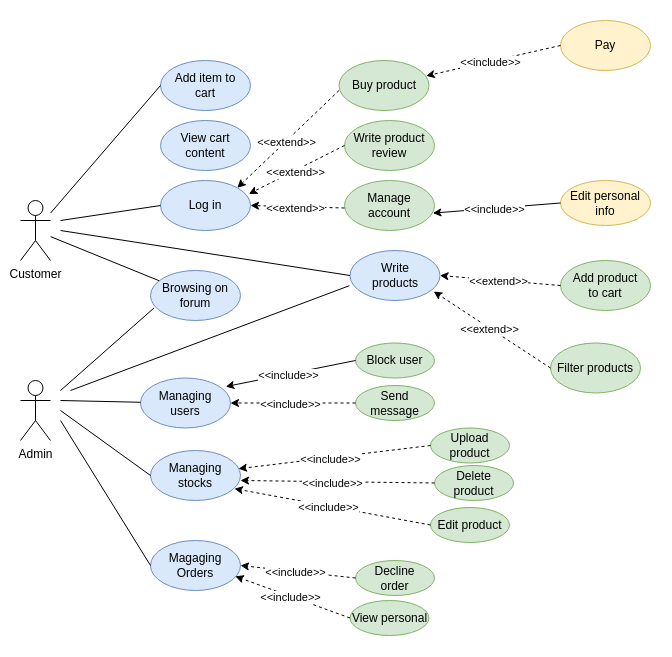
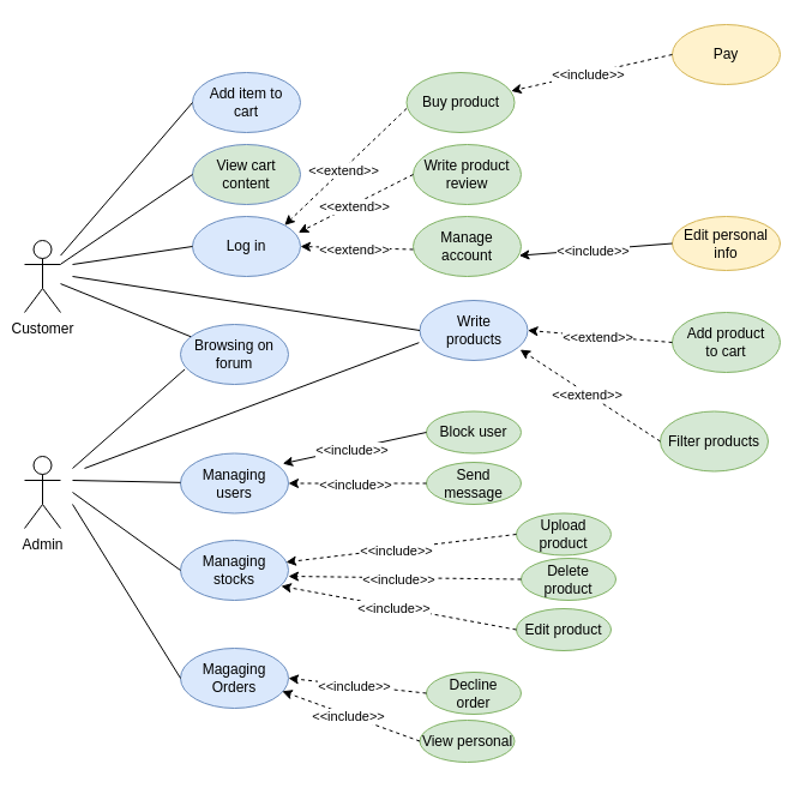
  <mxCell id="0" />
  <mxCell id="1" parent="0" />
  <mxCell id="2" value="Customer" style="shape=umlActor;verticalLabelPosition=bottom;verticalAlign=top;html=1;outlineConnect=0;" parent="1" vertex="1"><mxGeometry x="20" y="200" width="30" height="60" as="geometry" /></mxCell>
  <mxCell id="3" value="Admin" style="shape=umlActor;verticalLabelPosition=bottom;verticalAlign=top;html=1;outlineConnect=0;" parent="1" vertex="1"><mxGeometry x="20" y="380" width="30" height="60" as="geometry" /></mxCell>
  <mxCell id="4" value="Buy product" style="ellipse;whiteSpace=wrap;html=1;fillColor=#d5e8d4;strokeColor=#82b366;" parent="1" vertex="1"><mxGeometry x="338.5" y="60" width="90" height="50" as="geometry" /></mxCell>
  <mxCell id="5" value="Write product review" style="ellipse;whiteSpace=wrap;html=1;fillColor=#d5e8d4;strokeColor=#82b366;" parent="1" vertex="1"><mxGeometry x="344" y="120" width="90" height="50" as="geometry" /></mxCell>
- <mxCell id="6" value="Managing&lt;br&gt;users" style="ellipse;whiteSpace=wrap;html=1;fillColor=#dae8fc;strokeColor=#6c8ebf;" parent="1" vertex="1"><mxGeometry x="140" y="377.5" width="90" height="50" as="geometry" /></mxCell>
+ <mxCell id="6" value="Managing&lt;br&gt;users" style="ellipse;whiteSpace=wrap;html=1;fillColor=#dae8fc;strokeColor=#6c8ebf;" parent="1" vertex="1"><mxGeometry x="150" y="377.5" width="90" height="50" as="geometry" /></mxCell>
  <mxCell id="7" value="Managing&lt;br&gt;stocks" style="ellipse;whiteSpace=wrap;html=1;fillColor=#dae8fc;strokeColor=#6c8ebf;" parent="1" vertex="1"><mxGeometry x="150" y="450" width="90" height="50" as="geometry" /></mxCell>
  <mxCell id="8" value="Magaging&lt;br&gt;Orders" style="ellipse;whiteSpace=wrap;html=1;fillColor=#dae8fc;strokeColor=#6c8ebf;" parent="1" vertex="1"><mxGeometry x="150" y="540" width="90" height="50" as="geometry" /></mxCell>
  <mxCell id="9" value="" style="endArrow=none;html=1;rounded=0;" parent="1" target="6" edge="1"><mxGeometry width="50" height="50" relative="1" as="geometry"><mxPoint x="60" y="400" as="sourcePoint" /><mxPoint x="430" y="290" as="targetPoint" /></mxGeometry></mxCell>
  <mxCell id="10" value="" style="endArrow=none;html=1;rounded=0;entryX=0;entryY=0.5;entryDx=0;entryDy=0;" parent="1" target="7" edge="1"><mxGeometry width="50" height="50" relative="1" as="geometry"><mxPoint x="60" y="410" as="sourcePoint" /><mxPoint x="430" y="290" as="targetPoint" /></mxGeometry></mxCell>
  <mxCell id="11" value="" style="endArrow=none;html=1;rounded=0;entryX=0;entryY=0.5;entryDx=0;entryDy=0;" parent="1" target="8" edge="1"><mxGeometry width="50" height="50" relative="1" as="geometry"><mxPoint x="60" y="420" as="sourcePoint" /><mxPoint x="430" y="290" as="targetPoint" /></mxGeometry></mxCell>
  <mxCell id="12" value="Log in" style="ellipse;whiteSpace=wrap;html=1;fillColor=#dae8fc;strokeColor=#6c8ebf;" parent="1" vertex="1"><mxGeometry x="160" y="180" width="90" height="50" as="geometry" /></mxCell>
  <mxCell id="13" value="" style="endArrow=none;html=1;rounded=0;entryX=0;entryY=0.5;entryDx=0;entryDy=0;" parent="1" target="12" edge="1"><mxGeometry width="50" height="50" relative="1" as="geometry"><mxPoint x="60" y="220" as="sourcePoint" /><mxPoint x="430" y="290" as="targetPoint" /></mxGeometry></mxCell>
  <mxCell id="14" value="" style="endArrow=classic;html=1;rounded=0;strokeColor=default;dashed=1;entryX=0.982;entryY=0.268;entryDx=0;entryDy=0;exitX=0;exitY=0.5;exitDx=0;exitDy=0;entryPerimeter=0;" parent="1" source="5" target="12" edge="1"><mxGeometry width="50" height="50" relative="1" as="geometry"><mxPoint x="380" y="340" as="sourcePoint" /><mxPoint x="430" y="290" as="targetPoint" /></mxGeometry></mxCell>
  <mxCell id="15" value="&amp;lt;&amp;lt;extend&amp;gt;&amp;gt;" style="edgeLabel;html=1;align=center;verticalAlign=middle;resizable=0;points=[];rotation=0;" parent="14" vertex="1" connectable="0"><mxGeometry x="0.048" y="1" relative="1" as="geometry"><mxPoint as="offset" /></mxGeometry></mxCell>
  <mxCell id="16" value="Write&lt;br&gt;products" style="ellipse;whiteSpace=wrap;html=1;fillColor=#dae8fc;strokeColor=#6c8ebf;" parent="1" vertex="1"><mxGeometry x="349.5" y="250" width="90" height="50" as="geometry" /></mxCell>
  <mxCell id="17" value="" style="endArrow=none;html=1;rounded=0;entryX=0;entryY=0.5;entryDx=0;entryDy=0;" parent="1" target="16" edge="1"><mxGeometry width="50" height="50" relative="1" as="geometry"><mxPoint x="60" y="230" as="sourcePoint" /><mxPoint x="430" y="290" as="targetPoint" /></mxGeometry></mxCell>
  <mxCell id="18" value="Manage account" style="ellipse;whiteSpace=wrap;html=1;fillColor=#d5e8d4;strokeColor=#82b366;" parent="1" vertex="1"><mxGeometry x="344" y="180" width="90" height="50" as="geometry" /></mxCell>
  <mxCell id="19" value="" style="endArrow=classic;html=1;rounded=0;strokeColor=default;dashed=1;entryX=1;entryY=0.5;entryDx=0;entryDy=0;exitX=0;exitY=0.5;exitDx=0;exitDy=0;" parent="1" target="12" edge="1"><mxGeometry width="50" height="50" relative="1" as="geometry"><mxPoint x="344" y="207.5" as="sourcePoint" /><mxPoint x="234.5" y="202.5" as="targetPoint" /></mxGeometry></mxCell>
  <mxCell id="20" value="&amp;lt;&amp;lt;extend&amp;gt;&amp;gt;" style="edgeLabel;html=1;align=center;verticalAlign=middle;resizable=0;points=[];" parent="19" vertex="1" connectable="0"><mxGeometry x="0.048" y="1" relative="1" as="geometry"><mxPoint as="offset" /></mxGeometry></mxCell>
  <mxCell id="21" value="Filter products" style="ellipse;whiteSpace=wrap;html=1;fillColor=#d5e8d4;strokeColor=#82b366;" parent="1" vertex="1"><mxGeometry x="550" y="342.5" width="90" height="50" as="geometry" /></mxCell>
  <mxCell id="22" value="" style="endArrow=classic;html=1;rounded=0;strokeColor=default;dashed=1;exitX=0;exitY=0.5;exitDx=0;exitDy=0;entryX=0.93;entryY=0.82;entryDx=0;entryDy=0;entryPerimeter=0;" parent="1" source="21" target="16" edge="1"><mxGeometry width="50" height="50" relative="1" as="geometry"><mxPoint x="313.18" y="100" as="sourcePoint" /><mxPoint x="250" y="137" as="targetPoint" /></mxGeometry></mxCell>
  <mxCell id="23" value="&amp;lt;&amp;lt;extend&amp;gt;&amp;gt;" style="edgeLabel;html=1;align=center;verticalAlign=middle;resizable=0;points=[];" parent="22" vertex="1" connectable="0"><mxGeometry x="0.048" y="1" relative="1" as="geometry"><mxPoint as="offset" /></mxGeometry></mxCell>
  <mxCell id="24" value="Browsing on forum" style="ellipse;whiteSpace=wrap;html=1;fillColor=#dae8fc;strokeColor=#6c8ebf;" parent="1" vertex="1"><mxGeometry x="150" y="270" width="90" height="50" as="geometry" /></mxCell>
  <mxCell id="25" value="" style="endArrow=none;html=1;rounded=0;" parent="1" source="2" target="24" edge="1"><mxGeometry width="50" height="50" relative="1" as="geometry"><mxPoint x="50" y="220" as="sourcePoint" /><mxPoint x="430" y="290" as="targetPoint" /></mxGeometry></mxCell>
  <mxCell id="26" value="" style="endArrow=none;html=1;rounded=0;entryX=0.04;entryY=0.748;entryDx=0;entryDy=0;entryPerimeter=0;" parent="1" target="24" edge="1"><mxGeometry width="50" height="50" relative="1" as="geometry"><mxPoint x="60" y="390" as="sourcePoint" /><mxPoint x="430" y="290" as="targetPoint" /></mxGeometry></mxCell>
  <mxCell id="27" value="Block user" style="ellipse;whiteSpace=wrap;html=1;fillColor=#d5e8d4;strokeColor=#82b366;" parent="1" vertex="1"><mxGeometry x="355" y="342.5" width="79" height="35" as="geometry" /></mxCell>
  <mxCell id="28" value="" style="endArrow=classic;html=1;rounded=0;strokeColor=default;dashed=0;entryX=0.947;entryY=0.172;entryDx=0;entryDy=0;exitX=0;exitY=0.5;exitDx=0;exitDy=0;entryPerimeter=0;" parent="1" source="27" target="6" edge="1"><mxGeometry width="50" height="50" relative="1" as="geometry"><mxPoint x="351" y="545" as="sourcePoint" /><mxPoint x="260" y="407" as="targetPoint" /></mxGeometry></mxCell>
  <mxCell id="29" value="&amp;lt;&amp;lt;include&amp;gt;&amp;gt;" style="edgeLabel;html=1;align=center;verticalAlign=middle;resizable=0;points=[];rotation=0;" parent="28" vertex="1" connectable="0"><mxGeometry x="0.048" y="1" relative="1" as="geometry"><mxPoint as="offset" /></mxGeometry></mxCell>
  <mxCell id="30" value="Send message" style="ellipse;whiteSpace=wrap;html=1;fillColor=#d5e8d4;strokeColor=#82b366;" parent="1" vertex="1"><mxGeometry x="355" y="385" width="79" height="35" as="geometry" /></mxCell>
  <mxCell id="31" value="" style="endArrow=classic;html=1;rounded=0;strokeColor=default;dashed=1;entryX=1;entryY=0.5;entryDx=0;entryDy=0;exitX=0;exitY=0.5;exitDx=0;exitDy=0;" parent="1" source="30" target="6" edge="1"><mxGeometry width="50" height="50" relative="1" as="geometry"><mxPoint x="381" y="580" as="sourcePoint" /><mxPoint x="290" y="442" as="targetPoint" /></mxGeometry></mxCell>
  <mxCell id="32" value="&amp;lt;&amp;lt;include&amp;gt;&amp;gt;" style="edgeLabel;html=1;align=center;verticalAlign=middle;resizable=0;points=[];rotation=0;" parent="31" vertex="1" connectable="0"><mxGeometry x="0.048" y="1" relative="1" as="geometry"><mxPoint as="offset" /></mxGeometry></mxCell>
  <mxCell id="33" value="Decline&lt;br&gt;order" style="ellipse;whiteSpace=wrap;html=1;fillColor=#d5e8d4;strokeColor=#82b366;" parent="1" vertex="1"><mxGeometry x="355" y="560" width="79" height="35" as="geometry" /></mxCell>
  <mxCell id="34" value="" style="endArrow=classic;html=1;rounded=0;strokeColor=default;dashed=1;entryX=1;entryY=0.5;entryDx=0;entryDy=0;exitX=0;exitY=0.5;exitDx=0;exitDy=0;" parent="1" source="33" target="8" edge="1"><mxGeometry width="50" height="50" relative="1" as="geometry"><mxPoint x="341" y="715" as="sourcePoint" /><mxPoint x="250" y="577" as="targetPoint" /></mxGeometry></mxCell>
  <mxCell id="35" value="&amp;lt;&amp;lt;include&amp;gt;&amp;gt;" style="edgeLabel;html=1;align=center;verticalAlign=middle;resizable=0;points=[];rotation=0;" parent="34" vertex="1" connectable="0"><mxGeometry x="0.048" y="1" relative="1" as="geometry"><mxPoint as="offset" /></mxGeometry></mxCell>
  <mxCell id="36" value="View personal" style="ellipse;whiteSpace=wrap;html=1;fillColor=#d5e8d4;strokeColor=#82b366;" parent="1" vertex="1"><mxGeometry x="349.5" y="600" width="79" height="35" as="geometry" /></mxCell>
  <mxCell id="37" value="" style="endArrow=classic;html=1;rounded=0;strokeColor=default;dashed=1;entryX=0.942;entryY=0.716;entryDx=0;entryDy=0;exitX=0;exitY=0.5;exitDx=0;exitDy=0;entryPerimeter=0;" parent="1" source="36" target="8" edge="1"><mxGeometry width="50" height="50" relative="1" as="geometry"><mxPoint x="376" y="755" as="sourcePoint" /><mxPoint x="285" y="617" as="targetPoint" /></mxGeometry></mxCell>
  <mxCell id="38" value="&amp;lt;&amp;lt;include&amp;gt;&amp;gt;" style="edgeLabel;html=1;align=center;verticalAlign=middle;resizable=0;points=[];rotation=0;" parent="37" vertex="1" connectable="0"><mxGeometry x="0.048" y="1" relative="1" as="geometry"><mxPoint as="offset" /></mxGeometry></mxCell>
  <mxCell id="39" value="Edit personal info" style="ellipse;whiteSpace=wrap;html=1;fillColor=#fff2cc;strokeColor=#d6b656;" parent="1" vertex="1"><mxGeometry x="560" y="180" width="90" height="45" as="geometry" /></mxCell>
  <mxCell id="40" value="" style="endArrow=classic;html=1;rounded=0;strokeColor=default;dashed=0;entryX=0.982;entryY=0.652;entryDx=0;entryDy=0;exitX=0;exitY=0.5;exitDx=0;exitDy=0;entryPerimeter=0;" parent="1" source="39" target="18" edge="1"><mxGeometry width="50" height="50" relative="1" as="geometry"><mxPoint x="558.18" y="465" as="sourcePoint" /><mxPoint x="490" y="282.678" as="targetPoint" /></mxGeometry></mxCell>
  <mxCell id="41" value="&amp;lt;&amp;lt;include&amp;gt;&amp;gt;" style="edgeLabel;html=1;align=center;verticalAlign=middle;resizable=0;points=[];rotation=0;" parent="40" vertex="1" connectable="0"><mxGeometry x="0.048" y="1" relative="1" as="geometry"><mxPoint as="offset" /></mxGeometry></mxCell>
  <mxCell id="42" value="Pay" style="ellipse;whiteSpace=wrap;html=1;fillColor=#fff2cc;strokeColor=#d6b656;" parent="1" vertex="1"><mxGeometry x="560" y="20" width="90" height="50" as="geometry" /></mxCell>
  <mxCell id="43" value="" style="endArrow=classic;html=1;rounded=0;strokeColor=default;dashed=1;exitX=0;exitY=0.5;exitDx=0;exitDy=0;entryX=0.969;entryY=0.308;entryDx=0;entryDy=0;entryPerimeter=0;" parent="1" source="42" target="4" edge="1"><mxGeometry width="50" height="50" relative="1" as="geometry"><mxPoint x="260" y="87.322" as="sourcePoint" /><mxPoint x="300" y="100" as="targetPoint" /></mxGeometry></mxCell>
  <mxCell id="44" value="&amp;lt;&amp;lt;include&amp;gt;&amp;gt;" style="edgeLabel;html=1;align=center;verticalAlign=middle;resizable=0;points=[];" parent="43" vertex="1" connectable="0"><mxGeometry x="0.048" y="1" relative="1" as="geometry"><mxPoint as="offset" /></mxGeometry></mxCell>
  <mxCell id="45" value="" style="endArrow=none;html=1;rounded=0;entryX=-0.007;entryY=0.704;entryDx=0;entryDy=0;entryPerimeter=0;" parent="1" target="16" edge="1"><mxGeometry width="50" height="50" relative="1" as="geometry"><mxPoint x="70" y="390" as="sourcePoint" /><mxPoint x="430" y="500" as="targetPoint" /></mxGeometry></mxCell>
  <mxCell id="46" value="Upload product" style="ellipse;whiteSpace=wrap;html=1;fillColor=#d5e8d4;strokeColor=#82b366;" parent="1" vertex="1"><mxGeometry x="430" y="427.5" width="79" height="35" as="geometry" /></mxCell>
  <mxCell id="47" value="" style="endArrow=classic;html=1;rounded=0;strokeColor=default;dashed=1;entryX=0.978;entryY=0.364;entryDx=0;entryDy=0;exitX=0;exitY=0.5;exitDx=0;exitDy=0;entryPerimeter=0;" parent="1" source="46" target="7" edge="1"><mxGeometry width="50" height="50" relative="1" as="geometry"><mxPoint x="341" y="630" as="sourcePoint" /><mxPoint x="240" y="440" as="targetPoint" /></mxGeometry></mxCell>
  <mxCell id="48" value="&amp;lt;&amp;lt;include&amp;gt;&amp;gt;" style="edgeLabel;html=1;align=center;verticalAlign=middle;resizable=0;points=[];rotation=0;" parent="47" vertex="1" connectable="0"><mxGeometry x="0.048" y="1" relative="1" as="geometry"><mxPoint as="offset" /></mxGeometry></mxCell>
  <mxCell id="49" value="Delete product" style="ellipse;whiteSpace=wrap;html=1;fillColor=#d5e8d4;strokeColor=#82b366;" parent="1" vertex="1"><mxGeometry x="434" y="465" width="79" height="35" as="geometry" /></mxCell>
  <mxCell id="50" value="" style="endArrow=classic;html=1;rounded=0;strokeColor=default;dashed=1;entryX=1;entryY=0.6;entryDx=0;entryDy=0;exitX=0;exitY=0.5;exitDx=0;exitDy=0;entryPerimeter=0;" parent="1" source="49" target="7" edge="1"><mxGeometry width="50" height="50" relative="1" as="geometry"><mxPoint x="341" y="670" as="sourcePoint" /><mxPoint x="238" y="498" as="targetPoint" /></mxGeometry></mxCell>
  <mxCell id="51" value="&amp;lt;&amp;lt;include&amp;gt;&amp;gt;" style="edgeLabel;html=1;align=center;verticalAlign=middle;resizable=0;points=[];rotation=0;" parent="50" vertex="1" connectable="0"><mxGeometry x="0.048" y="1" relative="1" as="geometry"><mxPoint as="offset" /></mxGeometry></mxCell>
  <mxCell id="52" value="Edit product" style="ellipse;whiteSpace=wrap;html=1;fillColor=#d5e8d4;strokeColor=#82b366;" parent="1" vertex="1"><mxGeometry x="430" y="507" width="79" height="35" as="geometry" /></mxCell>
  <mxCell id="53" value="" style="endArrow=classic;html=1;rounded=0;strokeColor=default;dashed=1;entryX=0.933;entryY=0.764;entryDx=0;entryDy=0;exitX=0;exitY=0.5;exitDx=0;exitDy=0;entryPerimeter=0;" parent="1" source="52" target="7" edge="1"><mxGeometry width="50" height="50" relative="1" as="geometry"><mxPoint x="337" y="712" as="sourcePoint" /><mxPoint x="236" y="512" as="targetPoint" /></mxGeometry></mxCell>
  <mxCell id="54" value="&amp;lt;&amp;lt;include&amp;gt;&amp;gt;" style="edgeLabel;html=1;align=center;verticalAlign=middle;resizable=0;points=[];rotation=0;" parent="53" vertex="1" connectable="0"><mxGeometry x="0.048" y="1" relative="1" as="geometry"><mxPoint as="offset" /></mxGeometry></mxCell>
  <mxCell id="55" value="Add product&lt;br&gt;to cart" style="ellipse;whiteSpace=wrap;html=1;fillColor=#d5e8d4;strokeColor=#82b366;" parent="1" vertex="1"><mxGeometry x="560" y="260" width="90" height="50" as="geometry" /></mxCell>
- <mxCell id="56" value="View cart content" style="ellipse;whiteSpace=wrap;html=1;fillColor=#dae8fc;strokeColor=#6c8ebf;" parent="1" vertex="1"><mxGeometry x="160" y="120" width="90" height="50" as="geometry" /></mxCell>
+ <mxCell id="56" value="View cart content" style="ellipse;whiteSpace=wrap;html=1;fillColor=#d5e8d4;strokeColor=#6c8ebf;" parent="1" vertex="1"><mxGeometry x="160" y="120" width="90" height="50" as="geometry" /></mxCell>
  <mxCell id="57" value="" style="endArrow=classic;html=1;rounded=0;strokeColor=default;dashed=1;exitX=0;exitY=0.5;exitDx=0;exitDy=0;entryX=1;entryY=0.5;entryDx=0;entryDy=0;" parent="1" source="55" target="16" edge="1"><mxGeometry width="50" height="50" relative="1" as="geometry"><mxPoint x="590" y="363" as="sourcePoint" /><mxPoint x="540" y="295" as="targetPoint" /></mxGeometry></mxCell>
  <mxCell id="58" value="&amp;lt;&amp;lt;extend&amp;gt;&amp;gt;" style="edgeLabel;html=1;align=center;verticalAlign=middle;resizable=0;points=[];" parent="57" vertex="1" connectable="0"><mxGeometry x="0.048" y="1" relative="1" as="geometry"><mxPoint as="offset" /></mxGeometry></mxCell>
+ <mxCell id="59" value="" style="endArrow=none;html=1;rounded=0;entryX=0;entryY=0.5;entryDx=0;entryDy=0;" parent="1" source="2" target="56" edge="1"><mxGeometry width="50" height="50" relative="1" as="geometry"><mxPoint x="50" y="190" as="sourcePoint" /><mxPoint x="430" y="240" as="targetPoint" /></mxGeometry></mxCell>
  <mxCell id="60" value="" style="endArrow=classic;html=1;rounded=0;strokeColor=default;dashed=1;entryX=1;entryY=0;entryDx=0;entryDy=0;exitX=0;exitY=0.5;exitDx=0;exitDy=0;" parent="1" target="12" edge="1"><mxGeometry width="50" height="50" relative="1" as="geometry"><mxPoint x="338.5" y="90" as="sourcePoint" /><mxPoint x="242.5" y="138" as="targetPoint" /></mxGeometry></mxCell>
  <mxCell id="61" value="&amp;lt;&amp;lt;extend&amp;gt;&amp;gt;" style="edgeLabel;html=1;align=center;verticalAlign=middle;resizable=0;points=[];rotation=0;" parent="60" vertex="1" connectable="0"><mxGeometry x="0.048" y="1" relative="1" as="geometry"><mxPoint as="offset" /></mxGeometry></mxCell>
  <mxCell id="62" value="Add item to&lt;br&gt;cart" style="ellipse;whiteSpace=wrap;html=1;fillColor=#dae8fc;strokeColor=#6c8ebf;" parent="1" vertex="1"><mxGeometry x="160" y="60" width="90" height="50" as="geometry" /></mxCell>
  <mxCell id="63" value="" style="endArrow=none;html=1;rounded=0;entryX=0;entryY=0.5;entryDx=0;entryDy=0;" parent="1" source="2" target="62" edge="1"><mxGeometry width="50" height="50" relative="1" as="geometry"><mxPoint x="50" y="160" as="sourcePoint" /><mxPoint x="430" y="180" as="targetPoint" /></mxGeometry></mxCell>
